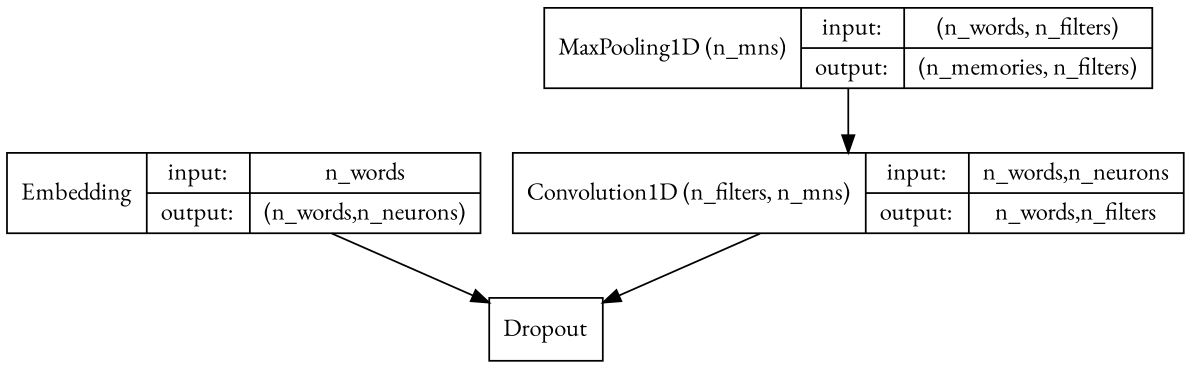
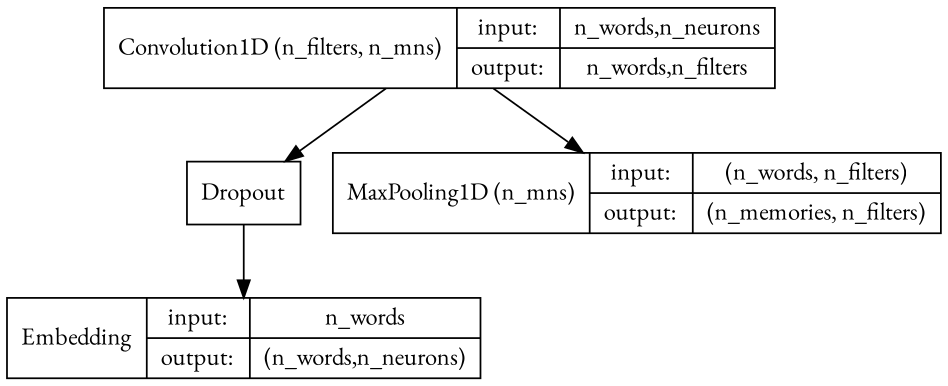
  digraph {
    fontname="EB Garamond"
    node [fontname="EB Garamond" shape=record]
    edge [fontname="EB Garamond"]
    n1 [label="Embedding\n|{input:|output:}|{n_words|{(n_words,n_neurons)}}"]
    n2 [label=Dropout]
    n3 [label="Convolution1D (n_filters, n_mns)\n|{input:|output:}|{{n_words,n_neurons}|{n_words,n_filters}}"]
    n4 [label="MaxPooling1D (n_mns)\n|{input:|output:}|{{(n_words, n_filters)}|{(n_memories, n_filters)}}"]
-   n1 -> n2
+   n2 -> n1
    n3 -> n2
-   n4 -> n3
+   n3 -> n4
  }
